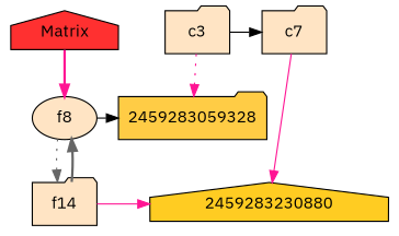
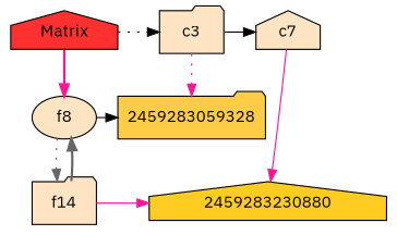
  digraph {
    fontname="IBM Plex Sans"
    node [fillcolor=bisque1 fontname="IBM Plex Sans" group=0 shape=house style=filled]
    edge [color=deeppink fontname="IBM Plex Sans" style=solid]
    n1 [fillcolor=firebrick1 label=Matrix]
    n2 [group=3 label=c3 shape=folder]
-   n3 [group=7 label=c7 shape=folder]
+   n3 [group=7 label=c7]
    n4 [label=f8 shape=ellipse]
    2459283059328 [fillcolor="#FFCC45" group="#FFCC45" shape=folder]
    n6 [label=f14 shape=folder]
    2459283230880 [fillcolor="#FFCC22" group="#FFCC22"]
    subgraph sub_1 {
      rank=same
      n1
      n2
      n3
    }
    subgraph sub_2 {
      rank=same
      n4
      2459283059328
    }
    subgraph sub_3 {
      rank=same
      n6
      2459283230880
    }
+   n1 -> n2 [color=black style=dotted]
    n1 -> n4 [style=bold]
    n2 -> n3 [color=black]
    n2 -> 2459283059328 [style=dotted]
    n3 -> 2459283230880
    n4 -> 2459283059328 [color=black]
    n4 -> n6 [color=gray40 style=dotted]
    n6 -> n4 [color=gray40 style=bold]
    n6 -> 2459283230880
  }
